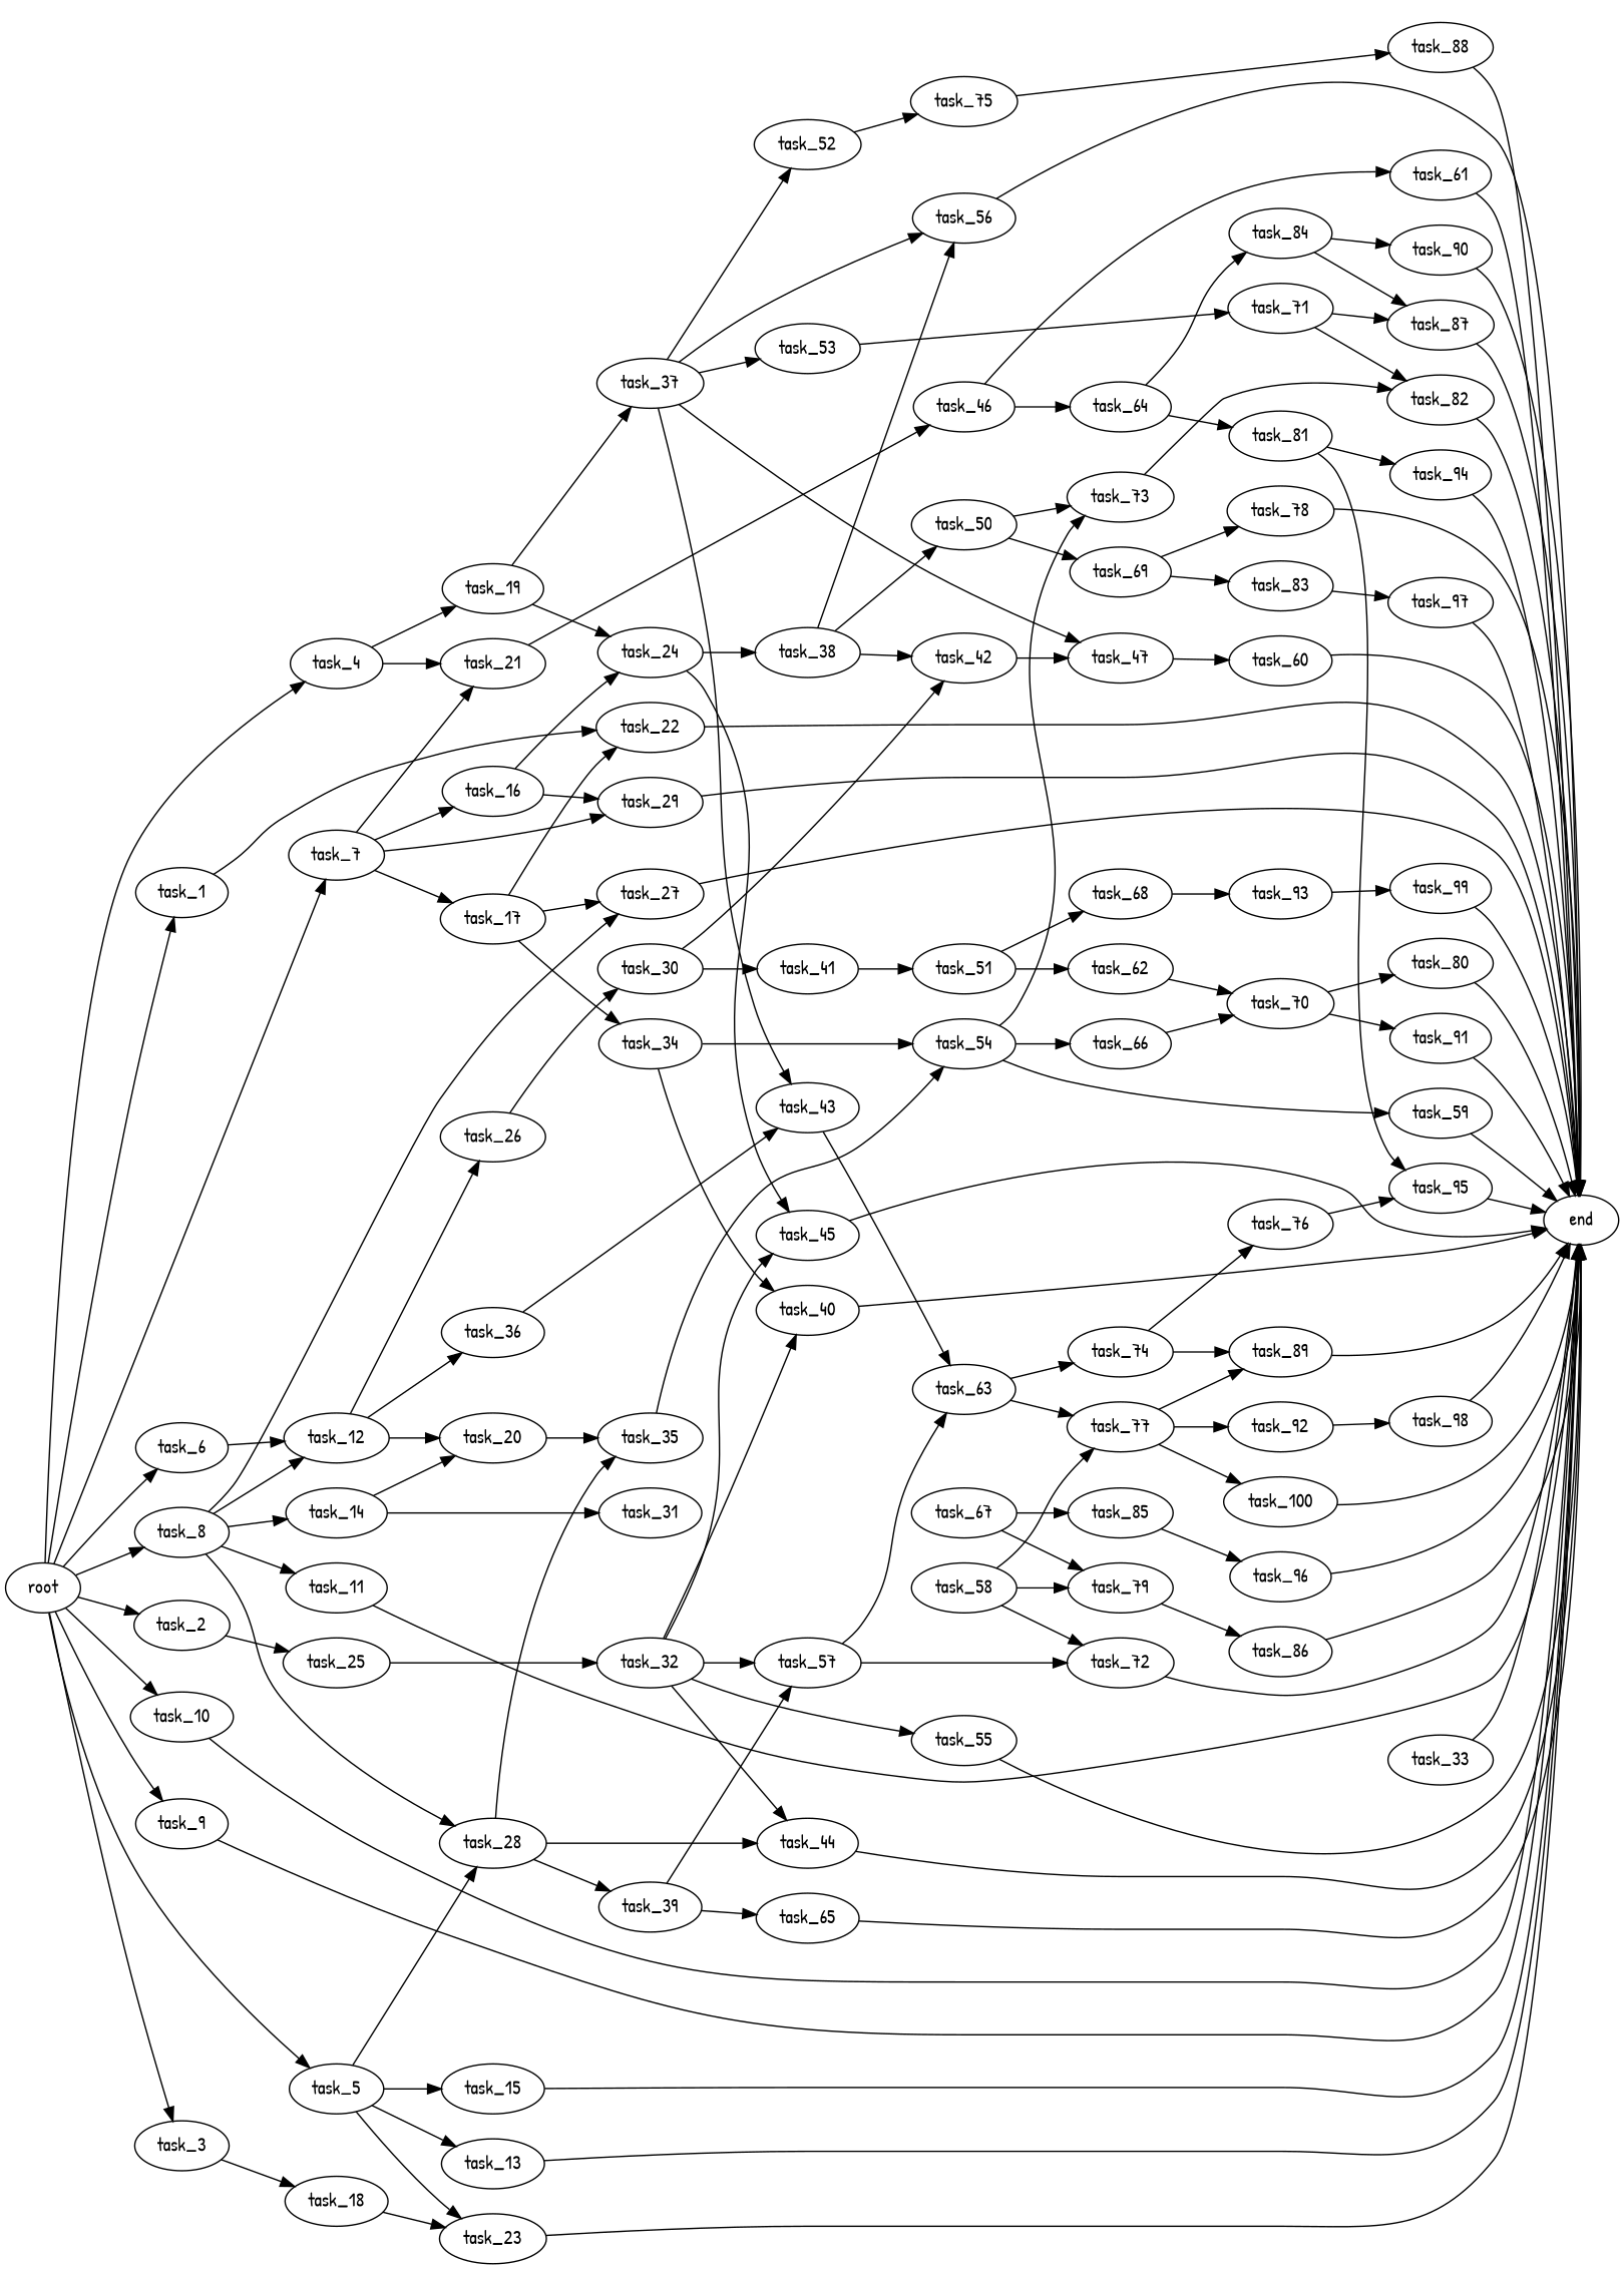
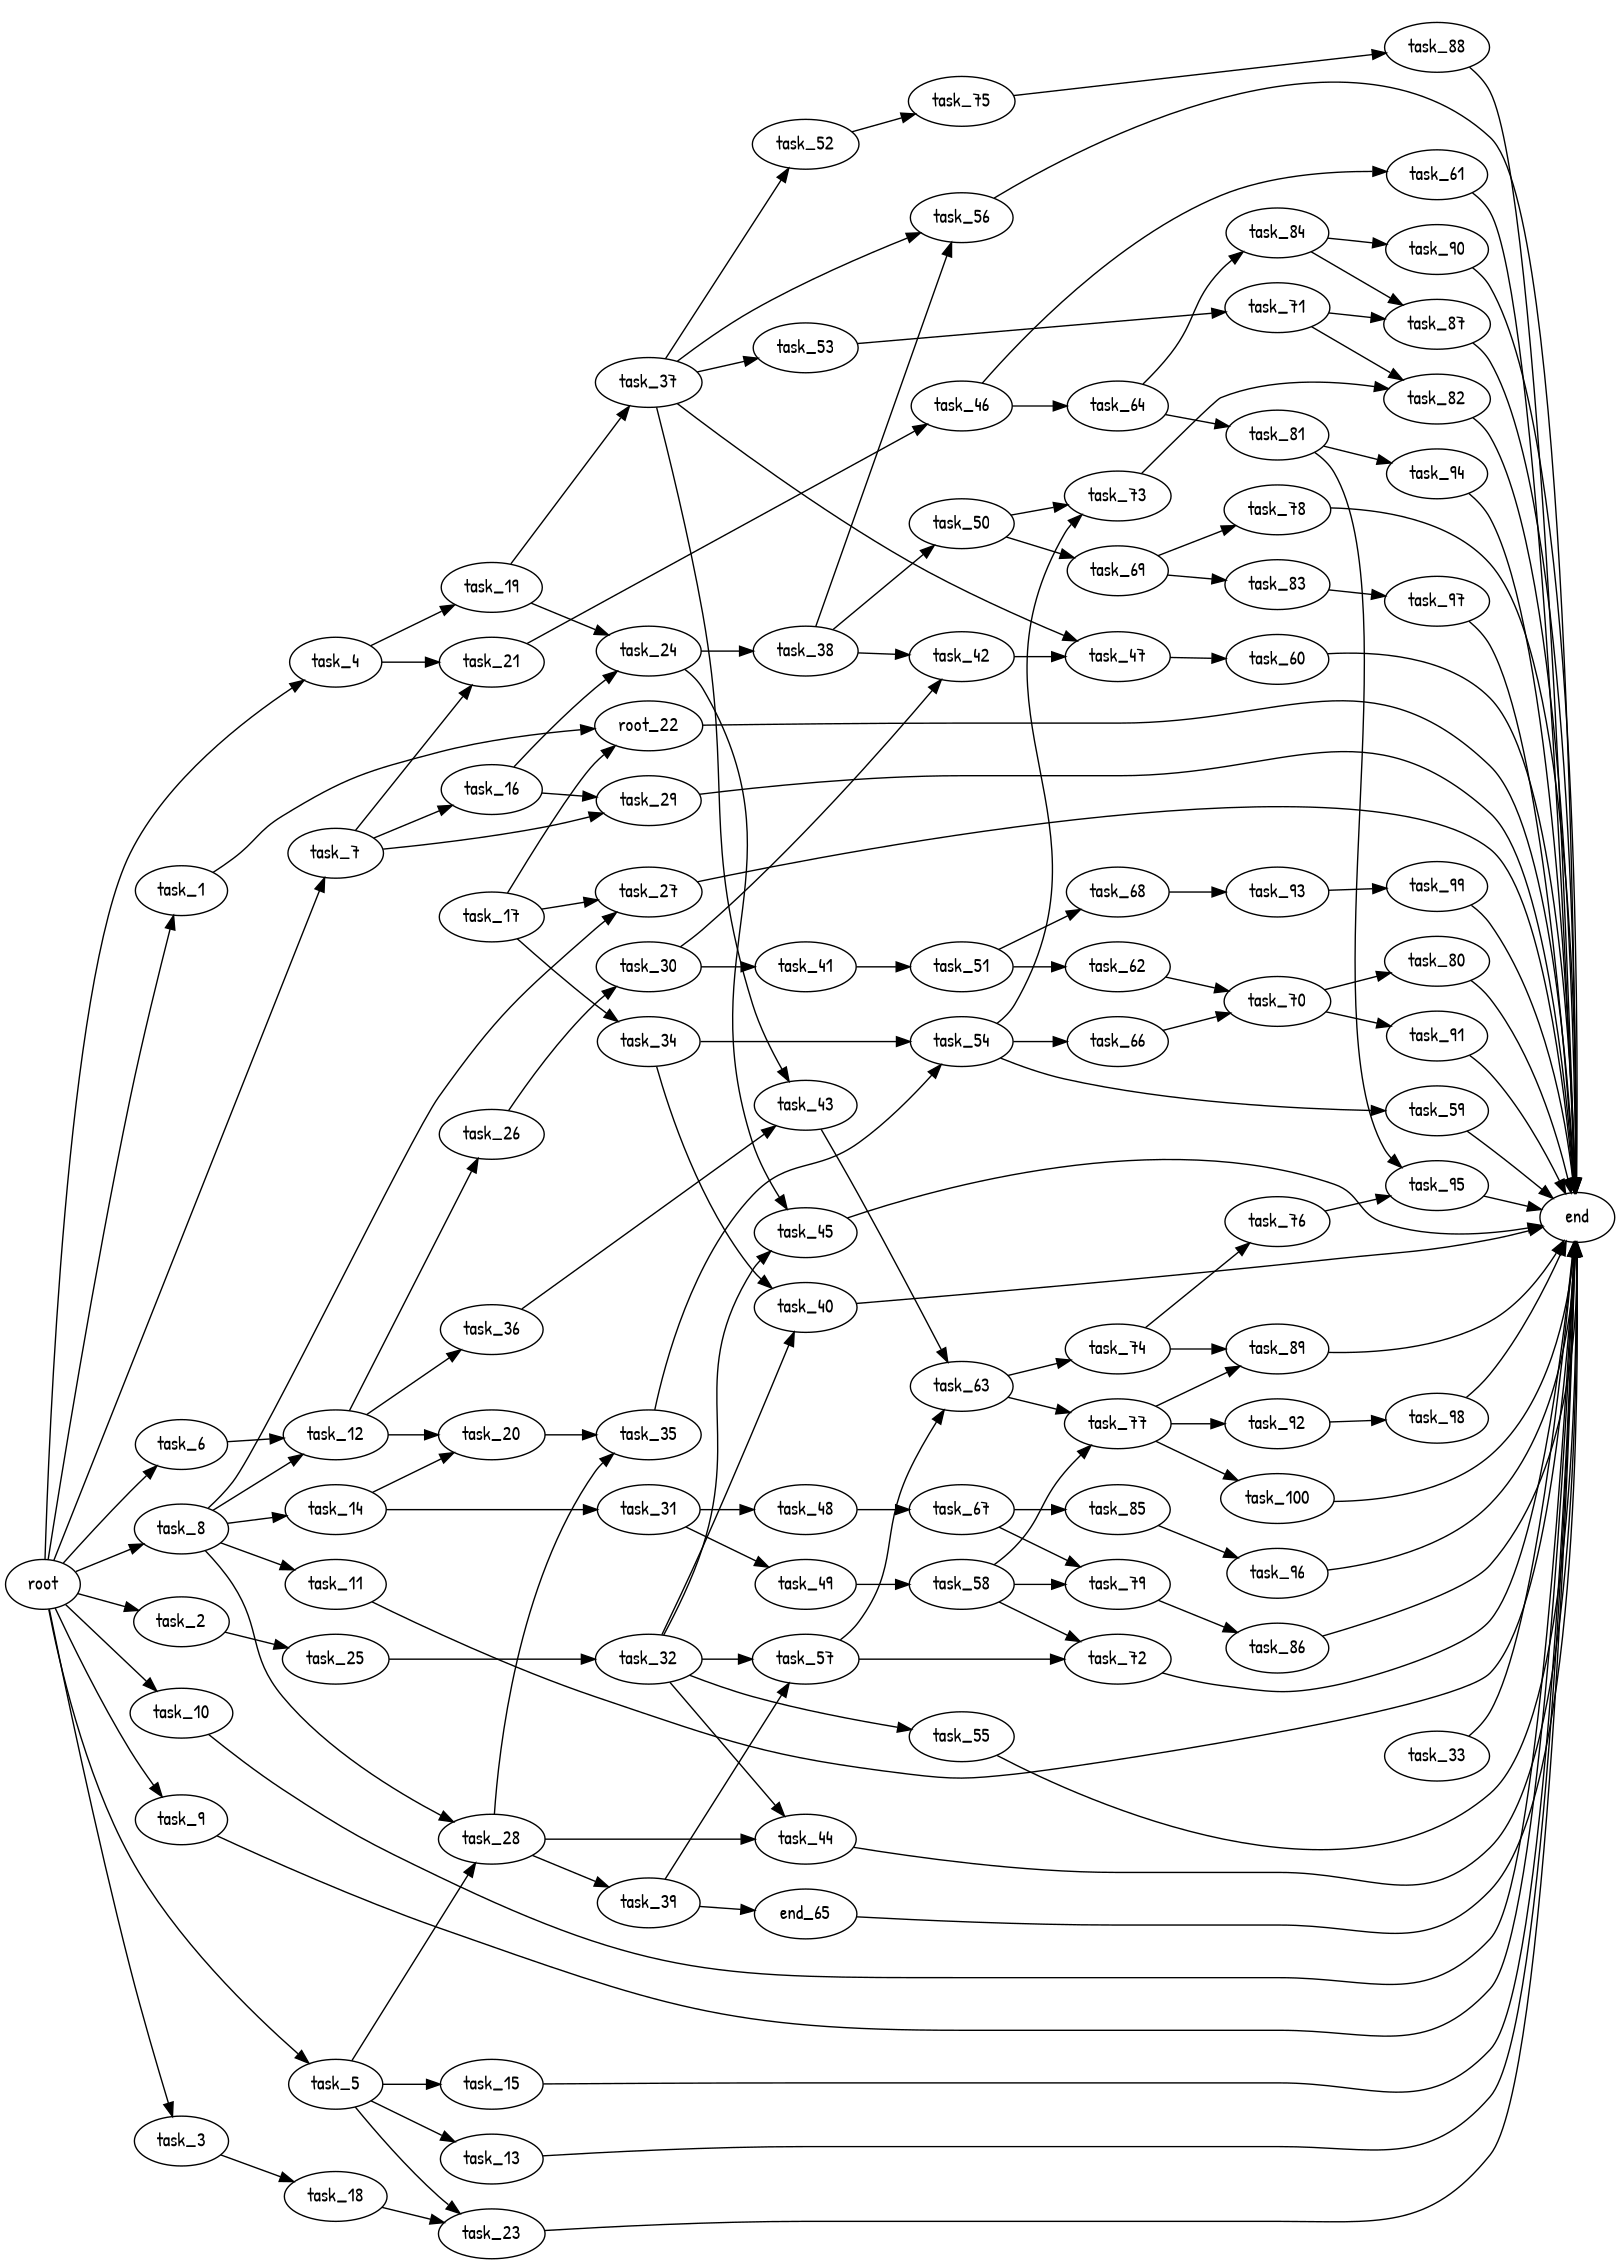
  digraph {
    fontname="Patrick Hand"
    rankdir=LR
    node [fontname="Patrick Hand"]
    edge [fontname="Patrick Hand"]
    task_75
    task_88
    end
    task_100
    task_92
    task_98
    task_19
    task_37
    task_24
    task_56
    task_52
    task_43
    task_53
    task_47
    task_45
    task_38
    task_68
    task_93
    task_99
    task_71
    task_87
    task_82
    task_60
    task_73
    task_50
    task_69
    task_78
    task_83
    task_31
+   task_49
+   task_48
    task_58
    task_67
    task_10
    task_79
    task_77
    task_72
    task_12
    task_36
    task_26
    task_20
    task_30
    task_35
    task_86
    task_63
    task_61
    task_42
    task_51
    task_62
    task_70
    root
    task_7
    task_2
    task_5
    task_8
    task_9
    task_1
    task_6
    task_4
    task_3
    task_16
    task_29
    task_21
    task_17
    task_25
    task_28
    task_13
    task_23
    task_15
    task_27
    task_11
    task_14
-   task_22
+   task_22 [label=root_22]
    task_18
    task_95
    task_32
    task_55
    task_44
    task_57
    task_40
    task_96
    task_33
    task_89
    task_46
    task_34
    task_41
    task_64
    task_39
-   task_65
+   task_65 [label=end_65]
    task_54
    task_97
    task_85
    task_81
    task_94
    task_80
    task_91
    task_59
    task_66
    task_74
    task_76
    task_84
    task_90
    task_75 -> task_88
    task_88 -> end
    task_100 -> end
    task_92 -> task_98
    task_98 -> end
    task_19 -> task_37
    task_19 -> task_24
    task_37 -> task_56
    task_37 -> task_52
    task_37 -> task_43
    task_37 -> task_53
    task_37 -> task_47
    task_24 -> task_45
    task_24 -> task_38
    task_56 -> end
    task_52 -> task_75
    task_43 -> task_63
    task_53 -> task_71
    task_47 -> task_60
    task_45 -> end
    task_38 -> task_56
    task_38 -> task_50
    task_38 -> task_42
    task_68 -> task_93
    task_93 -> task_99
    task_99 -> end
    task_71 -> task_87
    task_71 -> task_82
    task_87 -> end
    task_82 -> end
    task_60 -> end
    task_73 -> task_82
    task_50 -> task_73
    task_50 -> task_69
    task_69 -> task_78
    task_69 -> task_83
    task_78 -> end
    task_83 -> task_97
+   task_31 -> task_49
+   task_31 -> task_48
+   task_49 -> task_58
+   task_48 -> task_67
    task_58 -> task_79
    task_58 -> task_77
    task_58 -> task_72
    task_67 -> task_79
    task_67 -> task_85
    task_10 -> end
    task_79 -> task_86
    task_77 -> task_100
    task_77 -> task_92
    task_77 -> task_89
    task_72 -> end
    task_12 -> task_36
    task_12 -> task_26
    task_12 -> task_20
    task_36 -> task_43
    task_26 -> task_30
    task_20 -> task_35
    task_30 -> task_42
    task_30 -> task_41
    task_35 -> task_54
    task_86 -> end
    task_63 -> task_77
    task_63 -> task_74
    task_61 -> end
    task_42 -> task_47
    task_51 -> task_68
    task_51 -> task_62
    task_62 -> task_70
    task_70 -> task_80
    task_70 -> task_91
    root -> task_10
    root -> task_7
    root -> task_2
    root -> task_5
    root -> task_8
    root -> task_9
    root -> task_1
    root -> task_6
    root -> task_4
    root -> task_3
    task_7 -> task_16
    task_7 -> task_29
    task_7 -> task_21
-   task_7 -> task_17
    task_2 -> task_25
    task_5 -> task_28
    task_5 -> task_13
    task_5 -> task_23
    task_5 -> task_15
    task_8 -> task_12
    task_8 -> task_28
    task_8 -> task_27
    task_8 -> task_11
    task_8 -> task_14
    task_9 -> end
    task_1 -> task_22
    task_6 -> task_12
    task_4 -> task_19
    task_4 -> task_21
    task_3 -> task_18
    task_16 -> task_24
    task_16 -> task_29
    task_29 -> end
    task_21 -> task_46
    task_17 -> task_27
    task_17 -> task_22
    task_17 -> task_34
    task_25 -> task_32
    task_28 -> task_35
    task_28 -> task_44
    task_28 -> task_39
    task_13 -> end
    task_23 -> end
    task_15 -> end
    task_27 -> end
    task_11 -> end
    task_14 -> task_31
    task_14 -> task_20
    task_22 -> end
    task_18 -> task_23
    task_95 -> end
    task_32 -> task_45
    task_32 -> task_55
    task_32 -> task_44
    task_32 -> task_57
    task_32 -> task_40
    task_55 -> end
    task_44 -> end
    task_57 -> task_72
    task_57 -> task_63
    task_40 -> end
    task_96 -> end
    task_33 -> end
    task_89 -> end
    task_46 -> task_61
    task_46 -> task_64
    task_34 -> task_40
    task_34 -> task_54
    task_41 -> task_51
    task_64 -> task_81
    task_64 -> task_84
    task_39 -> task_57
    task_39 -> task_65
    task_65 -> end
    task_54 -> task_73
    task_54 -> task_59
    task_54 -> task_66
    task_97 -> end
    task_85 -> task_96
    task_81 -> task_95
    task_81 -> task_94
    task_94 -> end
    task_80 -> end
    task_91 -> end
    task_59 -> end
    task_66 -> task_70
    task_74 -> task_89
    task_74 -> task_76
    task_76 -> task_95
    task_84 -> task_87
    task_84 -> task_90
    task_90 -> end
  }
